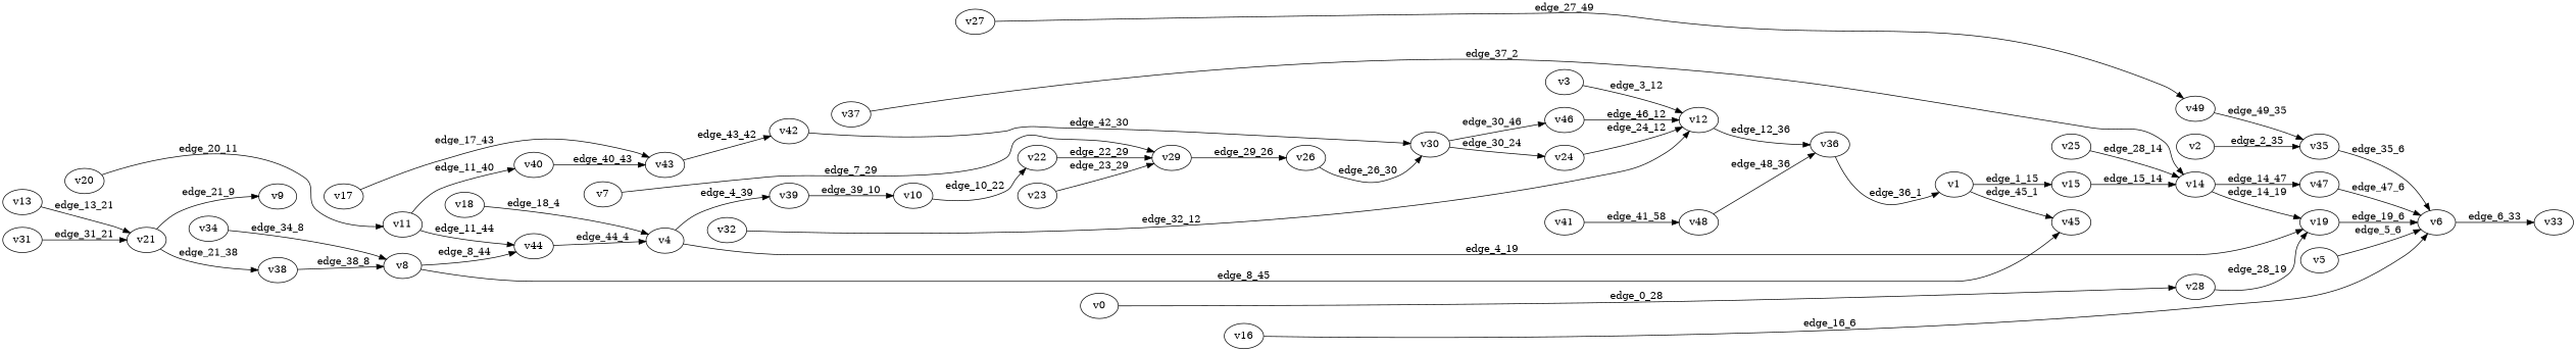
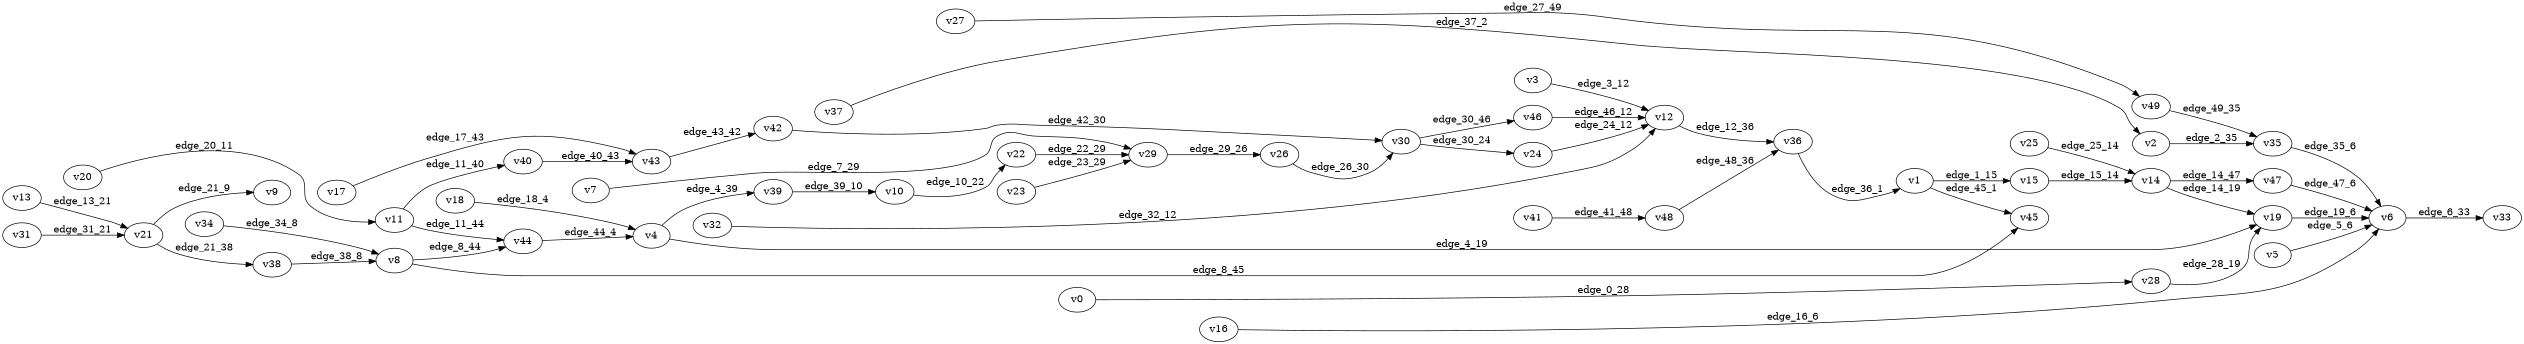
  digraph {
    rankdir=LR
    node [player=1]
    v28 [player=-1]
    v0
    v19
    v1 [player=-1]
    v15 [player=0]
    v45 [player=0]
    v14 [player=-1]
    v2 [player=-1]
    v35 [player=0]
    v6 [player=-1]
    v3 [player=0]
    v12 [player=-1]
    v36
    v4 [player=-1]
    v39 [player=0]
    v10 [player=-1]
    v5
    v33 [player=0]
    v7 [player=0]
    v29 [player=-1]
    v26
    v8 [player=-1]
    v44 [player=0]
    v22
    v11 [player=-1]
    v40
    v43 [player=-1]
    v21 [player=-1]
    v13
    v9
    v38 [player=0]
    v47 [player=0]
    v16
    v17
    v42
    v18 [player=0]
    v20 [player=0]
    v23 [player=0]
    v24 [player=0]
    v25 [player=0]
    v30 [player=-1]
    v46
    v49 [player=-1]
    v27
    v31
    v32 [player=0]
    v34
    v37
    v41 [player=0]
    v48 [player=-1]
    v28 -> v19 [label=edge_28_19 probability=1.000000]
    v0 -> v28 [discount=0.253252 label=edge_0_28 weight=-0.176937]
    v19 -> v6 [discount=0.194175 label=edge_19_6 weight=5.008620]
    v1 -> v15 [label=edge_1_15 probability=1.000000]
    v1 -> v45 [discount=0.534531 label=edge_45_1 weight=-3.839825]
    v15 -> v14 [discount=0.823734 label=edge_15_14 weight=7.181700]
    v14 -> v19 [label=edge_14_19 probability=0.503786]
    v14 -> v47 [label=edge_14_47 probability=0.496214]
    v2 -> v35 [label=edge_2_35 probability=1.000000]
    v35 -> v6 [discount=0.239940 label=edge_35_6 weight=1.791044]
    v6 -> v33 [label=edge_6_33 probability=1.000000]
    v3 -> v12 [discount=0.114407 label=edge_3_12 weight=5.532275]
    v12 -> v36 [label=edge_12_36 probability=1.000000]
    v36 -> v1 [discount=0.116417 label=edge_36_1 weight=-6.812399]
    v4 -> v19 [label=edge_4_19 probability=0.483896]
    v4 -> v39 [label=edge_4_39 probability=0.516104]
    v39 -> v10 [discount=0.297824 label=edge_39_10 weight=7.457008]
    v10 -> v22 [label=edge_10_22 probability=1.000000]
    v5 -> v6 [discount=0.767803 label=edge_5_6 weight=6.265487]
    v7 -> v29 [discount=0.426277 label=edge_7_29 weight=-8.018710]
    v29 -> v26 [label=edge_29_26 probability=1.000000]
    v26 -> v30 [discount=0.246854 label=edge_26_30 weight=-1.648759]
    v8 -> v45 [label=edge_8_45 probability=0.626411]
    v8 -> v44 [label=edge_8_44 probability=0.373589]
    v44 -> v4 [discount=0.307903 label=edge_44_4 weight=0.525880]
    v22 -> v29 [discount=0.417662 label=edge_22_29 weight=9.136581]
    v11 -> v44 [label=edge_11_44 probability=0.423862]
    v11 -> v40 [label=edge_11_40 probability=0.576138]
    v40 -> v43 [discount=0.412166 label=edge_40_43 weight=8.261216]
    v43 -> v42 [label=edge_43_42 probability=1.000000]
    v21 -> v9 [label=edge_21_9 probability=0.447936]
    v21 -> v38 [label=edge_21_38 probability=0.552064]
    v13 -> v21 [discount=0.421672 label=edge_13_21 weight=-9.744228]
    v38 -> v8 [discount=0.234680 label=edge_38_8 weight=-0.369513]
    v47 -> v6 [discount=0.815515 label=edge_47_6 weight=5.865764]
    v16 -> v6 [discount=0.128220 label=edge_16_6 weight=-3.133828]
    v17 -> v43 [discount=0.640048 label=edge_17_43 weight=-6.705121]
    v42 -> v30 [discount=0.174565 label=edge_42_30 weight=-4.104701]
    v18 -> v4 [discount=0.433525 label=edge_18_4 weight=0.294845]
    v20 -> v11 [discount=0.361697 label=edge_20_11 weight=-7.572786]
    v23 -> v29 [discount=0.113877 label=edge_23_29 weight=7.572299]
    v24 -> v12 [discount=0.117324 label=edge_24_12 weight=-0.038767]
-   v25 -> v14 [discount=0.670454 label=edge_28_14 weight=5.996678]
+   v25 -> v14 [discount=0.670454 label=edge_25_14 weight=5.996678]
    v30 -> v24 [label=edge_30_24 probability=0.676450]
    v30 -> v46 [label=edge_30_46 probability=0.323550]
    v46 -> v12 [discount=0.414152 label=edge_46_12 weight=7.106567]
    v49 -> v35 [label=edge_49_35 probability=1.000000]
    v27 -> v49 [discount=0.615339 label=edge_27_49 weight=-4.592211]
    v31 -> v21 [discount=0.155849 label=edge_31_21 weight=6.040210]
    v32 -> v12 [discount=0.289889 label=edge_32_12 weight=-2.107393]
    v34 -> v8 [discount=0.770657 label=edge_34_8 weight=-3.209027]
-   v37 -> v14 [discount=0.128784 label=edge_37_2 weight=-9.318447]
-   v41 -> v48 [discount=0.592246 label=edge_41_58 weight=6.653623]
+   v37 -> v2 [discount=0.128784 label=edge_37_2 weight=-9.318447]
+   v41 -> v48 [discount=0.592246 label=edge_41_48 weight=6.653623]
    v48 -> v36 [label=edge_48_36 probability=1.000000]
  }
